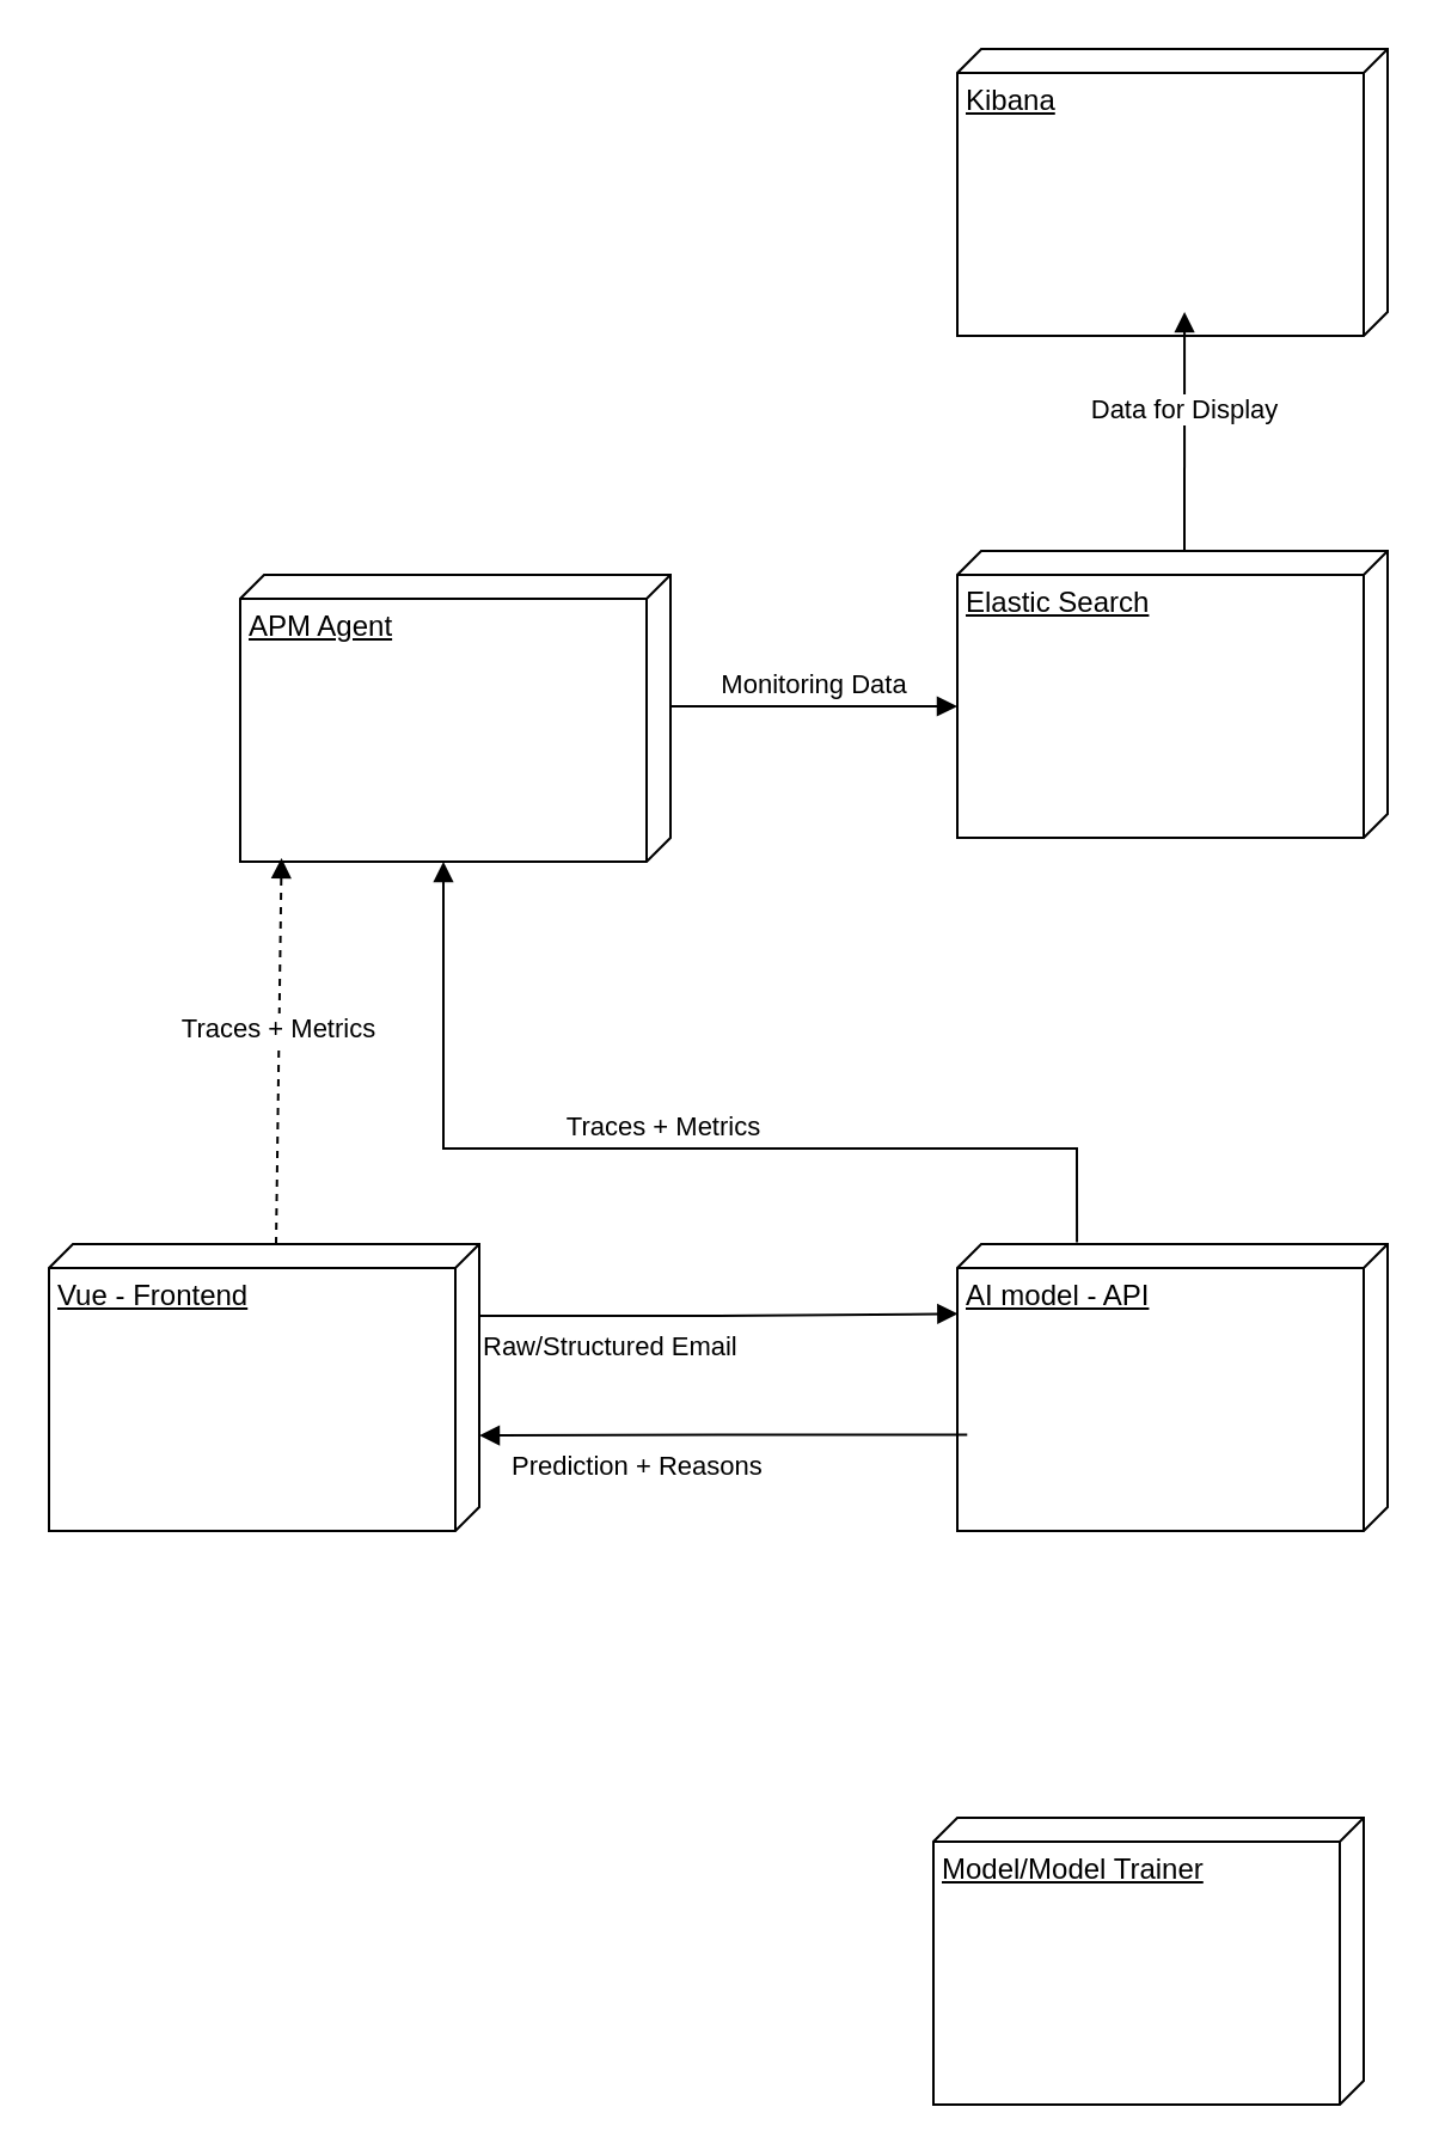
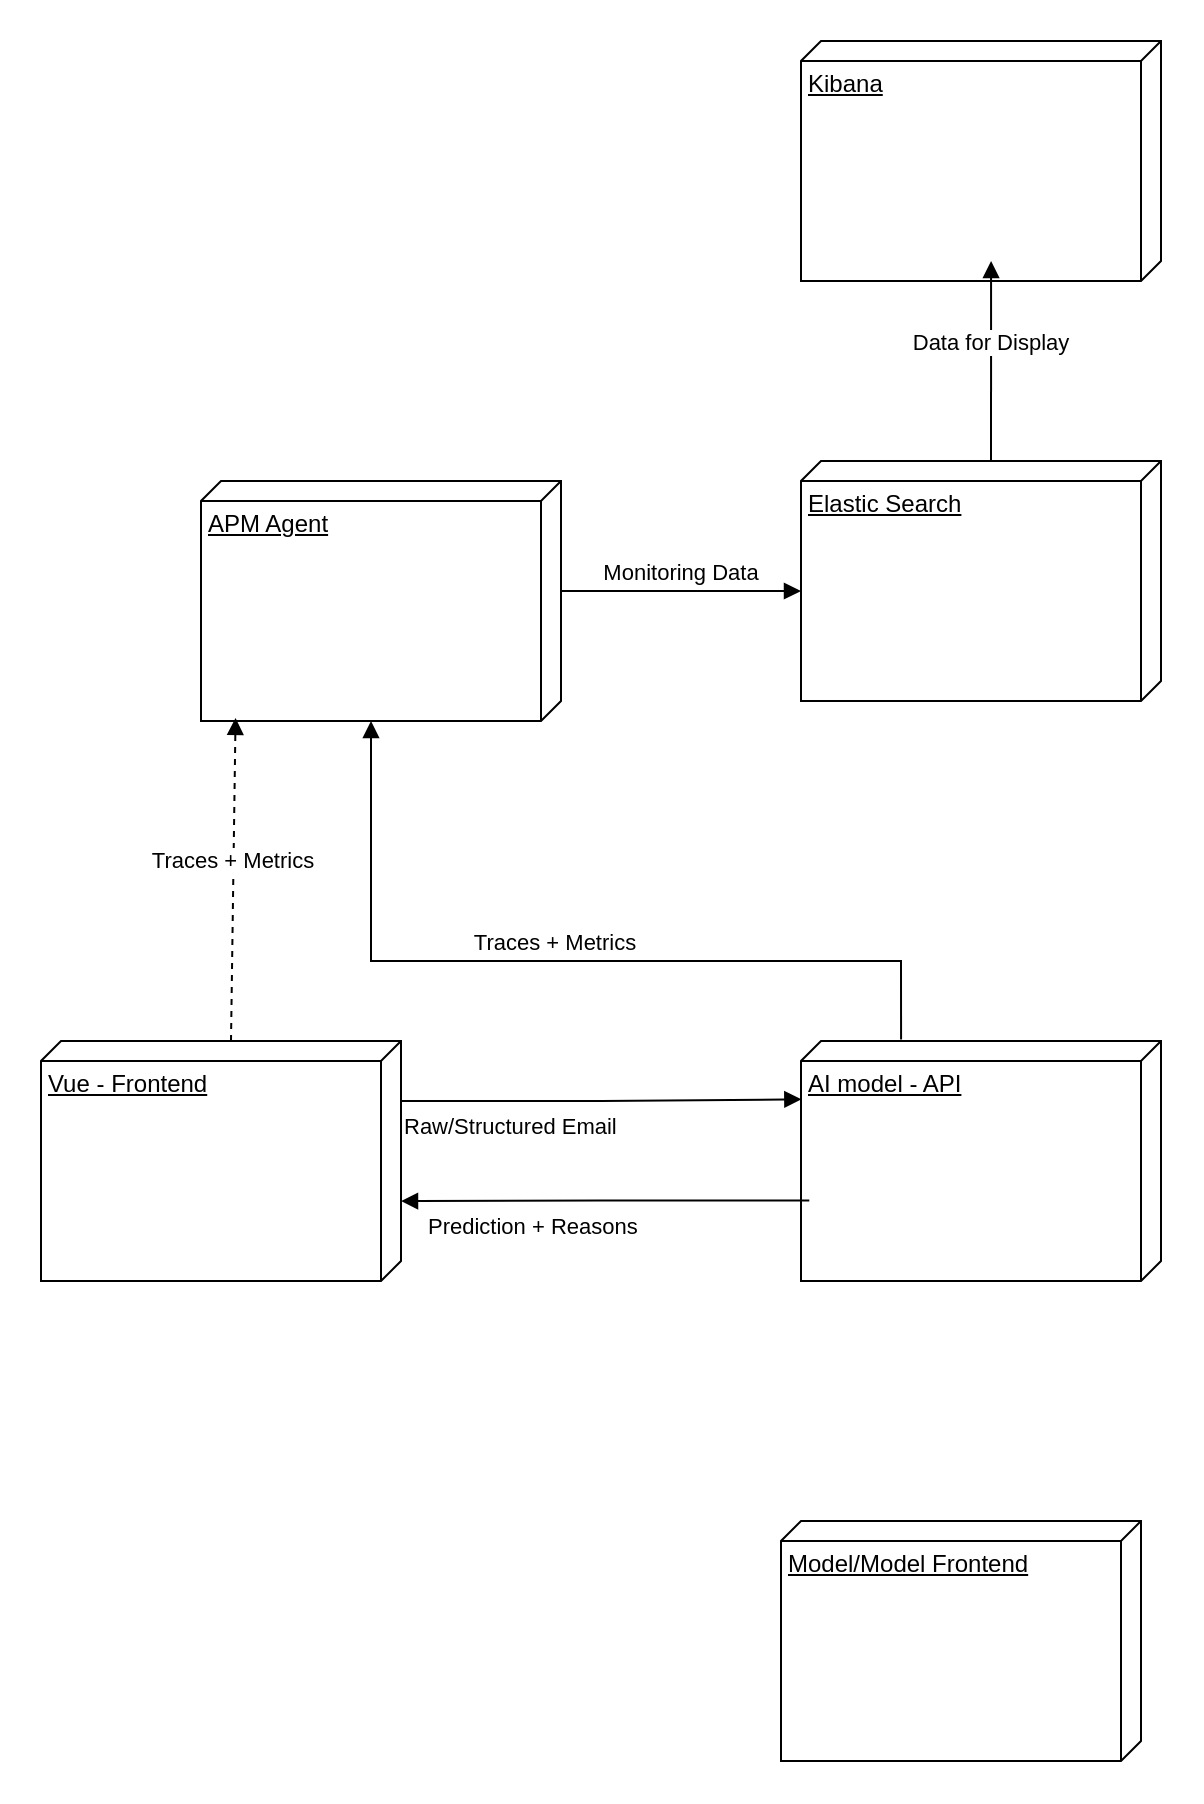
  <mxCell id="0" />
  <mxCell id="1" parent="0" />
  <mxCell id="2" value="AI model - API" style="verticalAlign=top;align=left;spacingTop=8;spacingLeft=2;spacingRight=12;shape=cube;size=10;direction=south;fontStyle=4;html=1;whiteSpace=wrap;" vertex="1" parent="1"><mxGeometry x="400" y="520" width="180" height="120" as="geometry" /></mxCell>
  <mxCell id="3" value="Vue - Frontend" style="verticalAlign=top;align=left;spacingTop=8;spacingLeft=2;spacingRight=12;shape=cube;size=10;direction=south;fontStyle=4;html=1;whiteSpace=wrap;" vertex="1" parent="1"><mxGeometry x="20" y="520" width="180" height="120" as="geometry" /></mxCell>
  <mxCell id="4" value="Elastic Search" style="verticalAlign=top;align=left;spacingTop=8;spacingLeft=2;spacingRight=12;shape=cube;size=10;direction=south;fontStyle=4;html=1;whiteSpace=wrap;" vertex="1" parent="1"><mxGeometry x="400" y="230" width="180" height="120" as="geometry" /></mxCell>
  <mxCell id="5" value="Kibana" style="verticalAlign=top;align=left;spacingTop=8;spacingLeft=2;spacingRight=12;shape=cube;size=10;direction=south;fontStyle=4;html=1;whiteSpace=wrap;" vertex="1" parent="1"><mxGeometry x="400" y="20" width="180" height="120" as="geometry" /></mxCell>
  <mxCell id="6" value="APM Agent" style="verticalAlign=top;align=left;spacingTop=8;spacingLeft=2;spacingRight=12;shape=cube;size=10;direction=south;fontStyle=4;html=1;whiteSpace=wrap;" vertex="1" parent="1"><mxGeometry x="100" y="240" width="180" height="120" as="geometry" /></mxCell>
- <mxCell id="7" value="Model/Model Trainer" style="verticalAlign=top;align=left;spacingTop=8;spacingLeft=2;spacingRight=12;shape=cube;size=10;direction=south;fontStyle=4;html=1;whiteSpace=wrap;" vertex="1" parent="1"><mxGeometry x="390" y="760" width="180" height="120" as="geometry" /></mxCell>
+ <mxCell id="7" value="Model/Model Frontend" style="verticalAlign=top;align=left;spacingTop=8;spacingLeft=2;spacingRight=12;shape=cube;size=10;direction=south;fontStyle=4;html=1;whiteSpace=wrap;" vertex="1" parent="1"><mxGeometry x="390" y="760" width="180" height="120" as="geometry" /></mxCell>
  <mxCell id="8" value="Raw/Structured Email" style="endArrow=block;endFill=1;html=1;edgeStyle=orthogonalEdgeStyle;align=left;verticalAlign=top;rounded=0;exitX=0.25;exitY=0;exitDx=0;exitDy=0;exitPerimeter=0;entryX=0.243;entryY=0.999;entryDx=0;entryDy=0;entryPerimeter=0;" edge="1" parent="1" source="3" target="2"><mxGeometry x="-1" relative="1" as="geometry"><mxPoint x="210" y="550" as="sourcePoint" /><mxPoint x="370" y="550" as="targetPoint" /></mxGeometry></mxCell>
  <mxCell id="9" value="Prediction + Reasons" style="endArrow=block;endFill=1;html=1;edgeStyle=orthogonalEdgeStyle;align=left;verticalAlign=top;rounded=0;entryX=0.667;entryY=0;entryDx=0;entryDy=0;entryPerimeter=0;exitX=0.665;exitY=0.977;exitDx=0;exitDy=0;exitPerimeter=0;" edge="1" parent="1" source="2" target="3"><mxGeometry x="0.875" relative="1" as="geometry"><mxPoint x="370" y="600" as="sourcePoint" /><mxPoint x="210" y="600" as="targetPoint" /><mxPoint as="offset" /></mxGeometry></mxCell>
  <mxCell id="10" value="Traces + Metrics" style="html=1;verticalAlign=bottom;endArrow=block;curved=0;rounded=0;exitX=0;exitY=0;exitDx=0;exitDy=85;exitPerimeter=0;entryX=0.987;entryY=0.904;entryDx=0;entryDy=0;entryPerimeter=0;dashed=1;" edge="1" parent="1" source="3" target="6"><mxGeometry width="80" relative="1" as="geometry"><mxPoint x="140" y="480" as="sourcePoint" /><mxPoint x="220" y="480" as="targetPoint" /></mxGeometry></mxCell>
  <mxCell id="11" value="Traces + Metrics" style="html=1;verticalAlign=bottom;endArrow=block;curved=0;rounded=0;exitX=-0.006;exitY=0.722;exitDx=0;exitDy=0;exitPerimeter=0;entryX=0;entryY=0;entryDx=120;entryDy=95;entryPerimeter=0;" edge="1" parent="1" source="2" target="6"><mxGeometry width="80" relative="1" as="geometry"><mxPoint x="440" y="480" as="sourcePoint" /><mxPoint x="500" y="450" as="targetPoint" /><Array as="points"><mxPoint x="450" y="480" /><mxPoint x="185" y="480" /></Array></mxGeometry></mxCell>
  <mxCell id="12" value="Monitoring Data" style="html=1;verticalAlign=bottom;endArrow=block;curved=0;rounded=0;exitX=0;exitY=0;exitDx=55;exitDy=0;exitPerimeter=0;entryX=0;entryY=0;entryDx=65;entryDy=180;entryPerimeter=0;" edge="1" parent="1" source="6" target="4"><mxGeometry width="80" relative="1" as="geometry"><mxPoint x="290" y="299.38" as="sourcePoint" /><mxPoint x="370" y="299.38" as="targetPoint" /></mxGeometry></mxCell>
  <mxCell id="13" value="Data for Display" style="html=1;verticalAlign=bottom;endArrow=block;curved=0;rounded=0;exitX=0;exitY=0;exitDx=0;exitDy=85;exitPerimeter=0;entryX=0.917;entryY=0.472;entryDx=0;entryDy=0;entryPerimeter=0;" edge="1" parent="1" source="4" target="5"><mxGeometry width="80" relative="1" as="geometry"><mxPoint x="510" y="200" as="sourcePoint" /><mxPoint x="630" y="200" as="targetPoint" /></mxGeometry></mxCell>
